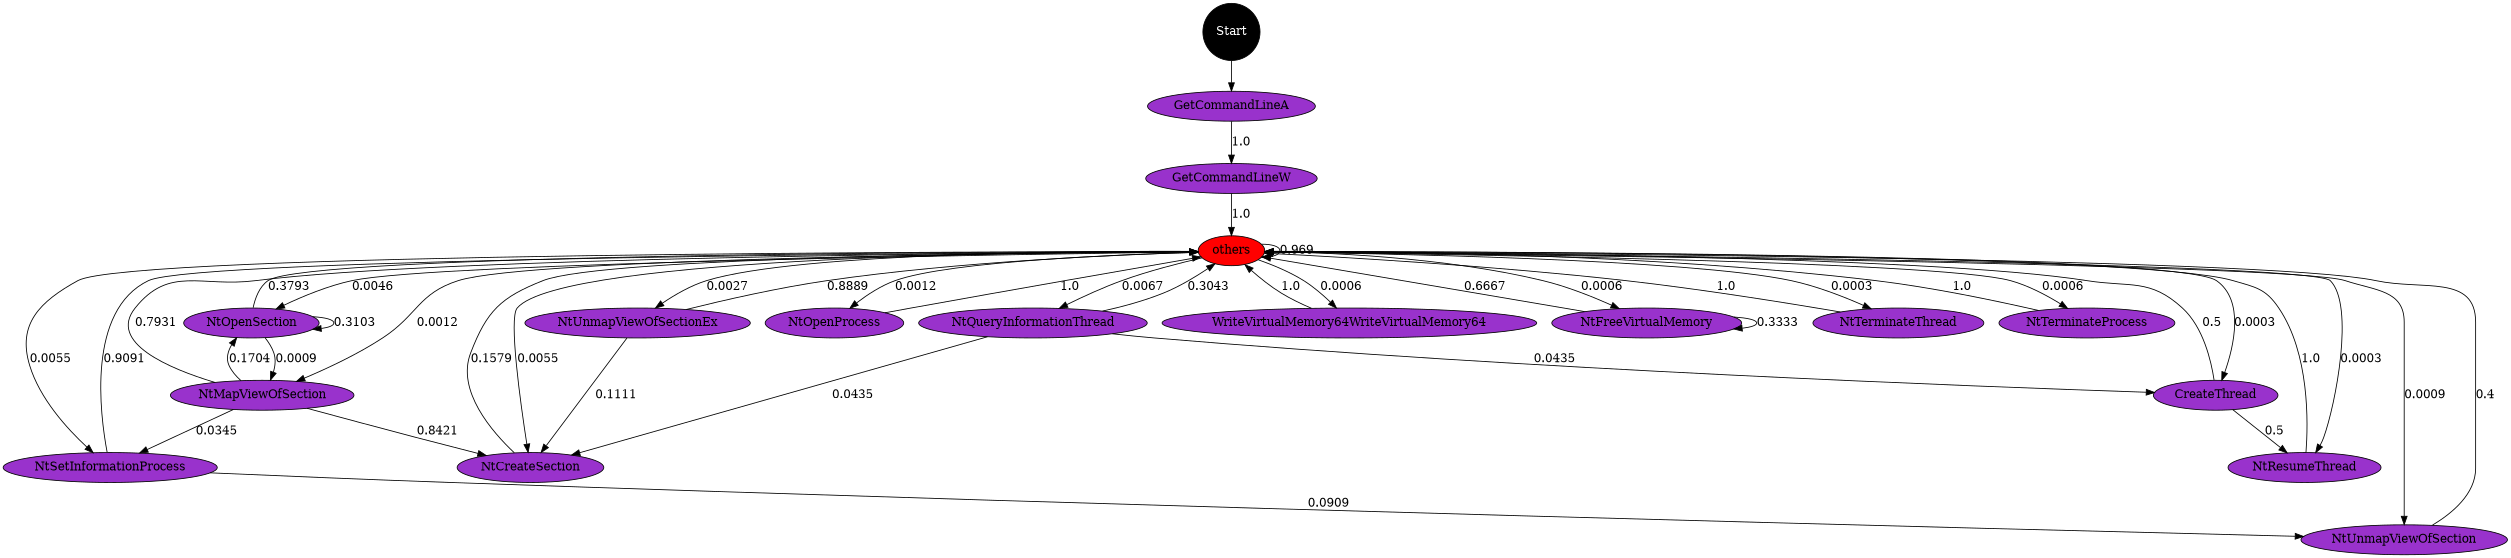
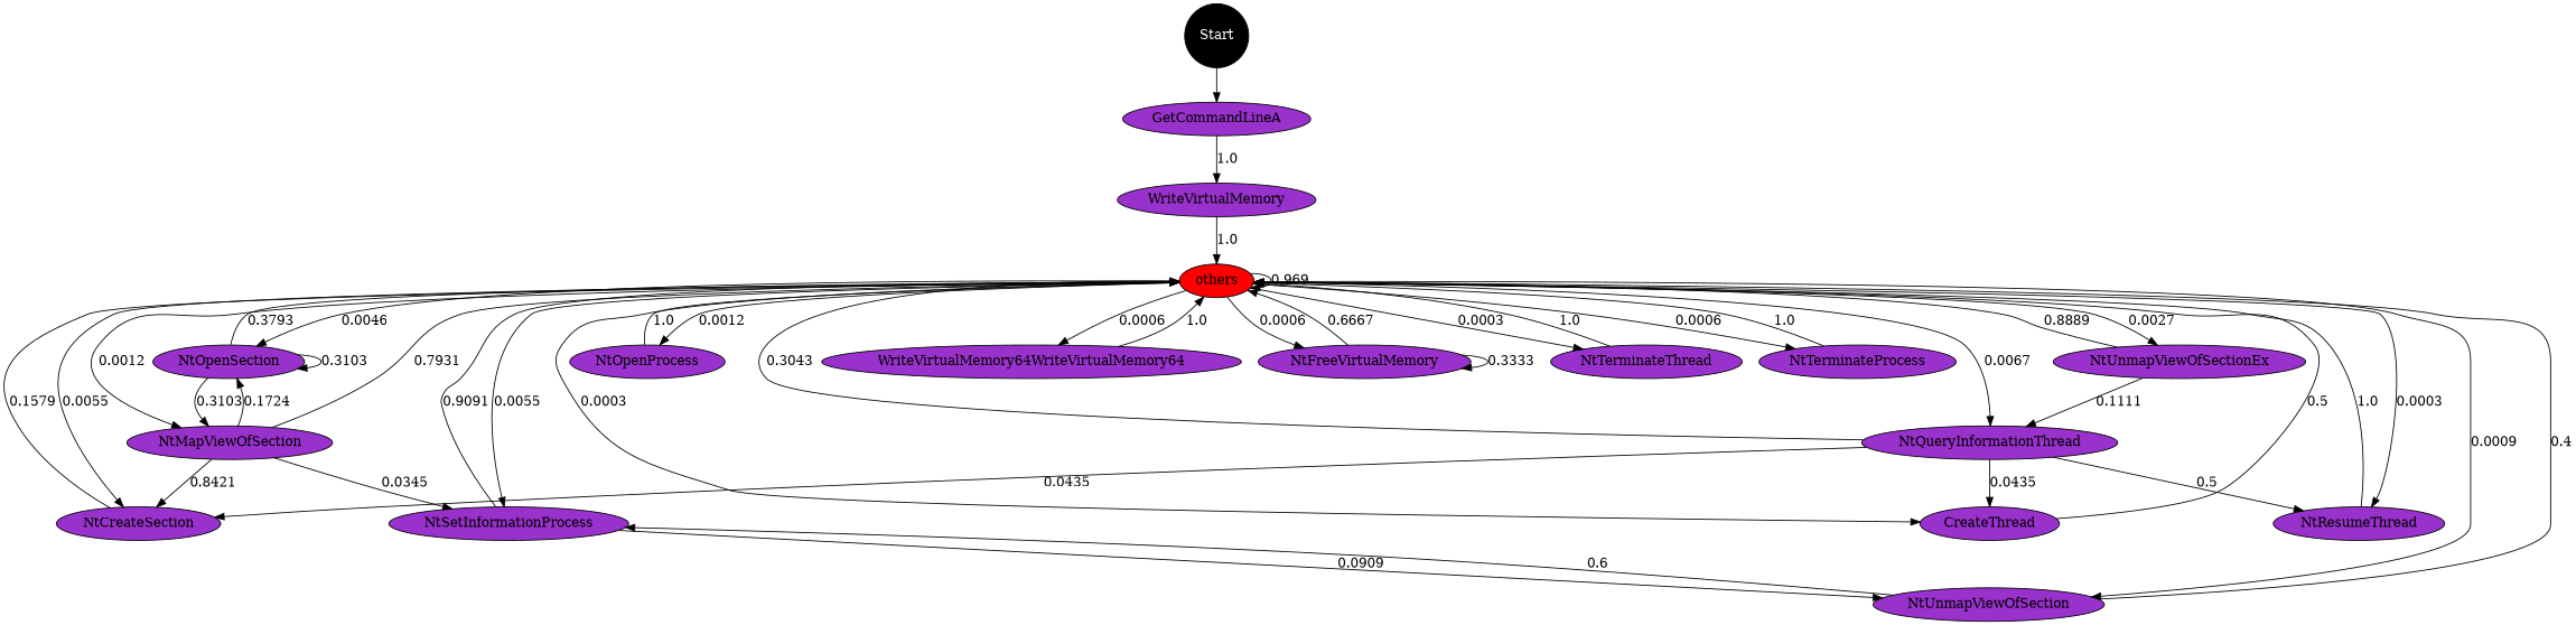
  digraph {
    node [fillcolor=darkorchid style=filled]
    n1 [label=GetCommandLineA]
-   n2 [label=GetCommandLineW]
+   n2 [label=WriteVirtualMemory]
    n3 [fillcolor=red label=others]
    n4 [label=NtOpenSection]
    n5 [label=NtCreateSection]
    n6 [label=NtMapViewOfSection]
    n7 [label=NtSetInformationProcess]
    n8 [label=NtUnmapViewOfSectionEx]
    n9 [label=NtQueryInformationThread]
    n10 [label=CreateThread]
    n11 [label=NtResumeThread]
    n12 [label=NtOpenProcess]
    n13 [label=NtUnmapViewOfSection]
    n14 [label=WriteVirtualMemory64WriteVirtualMemory64]
    n15 [label=NtFreeVirtualMemory]
    n16 [label=NtTerminateThread]
    n17 [label=NtTerminateProcess]
    Start [fillcolor=black fontcolor=white shape=circle]
    n1 -> n2 [label=1.0]
    n2 -> n3 [label=1.0]
    n3 -> n3 [label=0.969]
    n3 -> n4 [label=0.0046]
    n3 -> n5 [label=0.0055]
    n3 -> n6 [label=0.0012]
    n3 -> n7 [label=0.0055]
    n3 -> n8 [label=0.0027]
    n3 -> n9 [label=0.0067]
    n3 -> n10 [label=0.0003]
    n3 -> n11 [label=0.0003]
    n3 -> n12 [label=0.0012]
    n3 -> n13 [label=0.0009]
    n3 -> n14 [label=0.0006]
    n3 -> n15 [label=0.0006]
    n3 -> n16 [label=0.0003]
    n3 -> n17 [label=0.0006]
    n4 -> n3 [label=0.3793]
    n4 -> n4 [label=0.3103]
-   n4 -> n6 [label=0.0009]
+   n4 -> n6 [label=0.3103]
    n5 -> n3 [label=0.1579]
    n6 -> n3 [label=0.7931]
-   n6 -> n4 [label=0.1704]
+   n6 -> n4 [label=0.1724]
    n6 -> n5 [label=0.8421]
    n6 -> n7 [label=0.0345]
    n7 -> n3 [label=0.9091]
    n7 -> n13 [label=0.0909]
    n8 -> n3 [label=0.8889]
-   n8 -> n5 [label=0.1111]
+   n8 -> n9 [label=0.1111]
    n9 -> n3 [label=0.3043]
    n9 -> n5 [label=0.0435]
    n9 -> n10 [label=0.0435]
    n10 -> n3 [label=0.5]
-   n10 -> n11 [label=0.5]
+   n9 -> n11 [label=0.5]
    n11 -> n3 [label=1.0]
    n12 -> n3 [label=1.0]
    n13 -> n3 [label=0.4]
+   n13 -> n7 [label=0.6]
    n14 -> n3 [label=1.0]
    n15 -> n3 [label=0.6667]
    n15 -> n15 [label=0.3333]
    n16 -> n3 [label=1.0]
    n17 -> n3 [label=1.0]
    Start -> n1
  }
